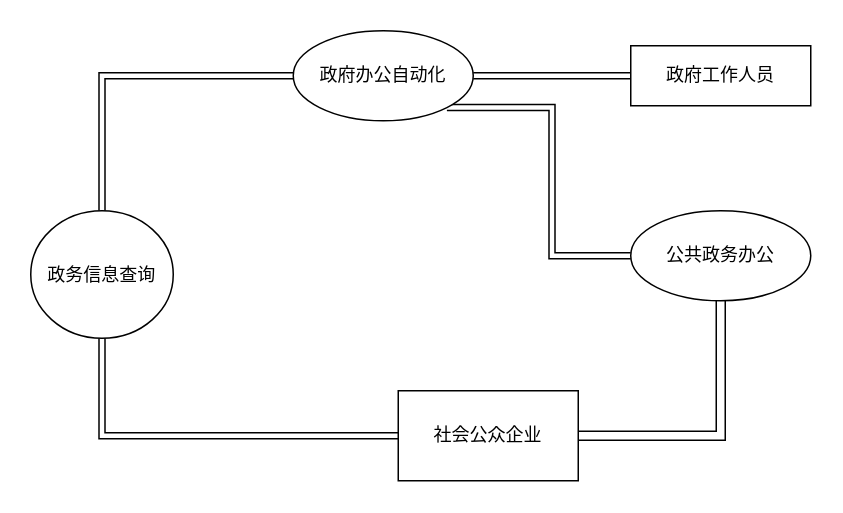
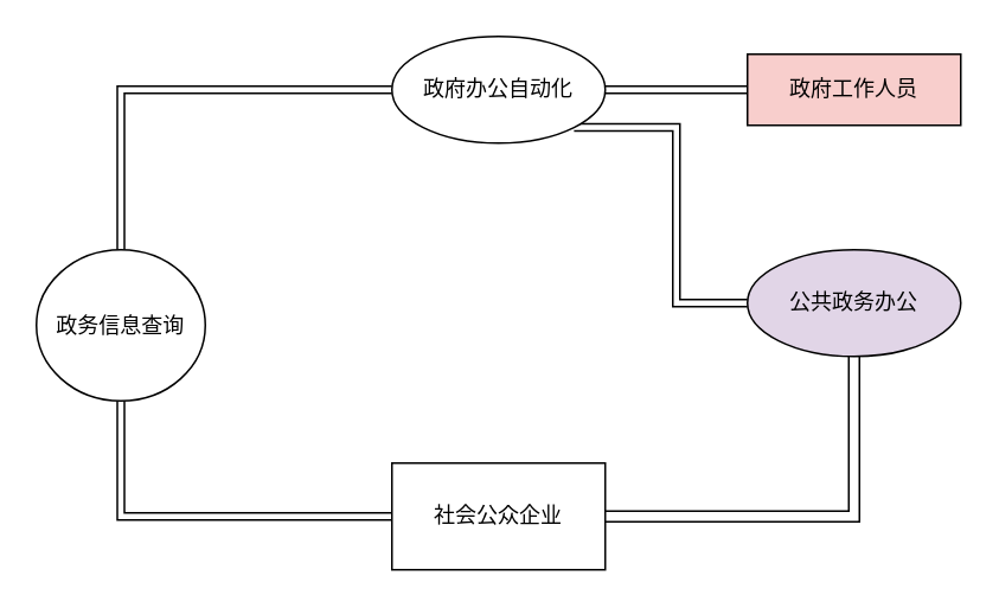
  <mxCell id="0" />
  <mxCell id="1" parent="0" />
  <mxCell id="2" style="edgeStyle=orthogonalEdgeStyle;shape=link;rounded=0;orthogonalLoop=1;jettySize=auto;html=1;" edge="1" parent="1" source="5" target="7"><mxGeometry relative="1" as="geometry" /></mxCell>
  <mxCell id="3" style="edgeStyle=orthogonalEdgeStyle;shape=link;rounded=0;orthogonalLoop=1;jettySize=auto;html=1;entryX=0;entryY=0.5;entryDx=0;entryDy=0;" edge="1" parent="1" source="5" target="11"><mxGeometry relative="1" as="geometry" /></mxCell>
  <mxCell id="4" style="edgeStyle=orthogonalEdgeStyle;shape=link;rounded=0;orthogonalLoop=1;jettySize=auto;html=1;exitX=1;exitY=1;exitDx=0;exitDy=0;entryX=0;entryY=0.5;entryDx=0;entryDy=0;" edge="1" parent="1" source="5" target="9"><mxGeometry relative="1" as="geometry" /></mxCell>
- <mxCell id="5" value="政府办公自动化" style="ellipse;whiteSpace=wrap;html=1;" vertex="1" parent="1"><mxGeometry x="195" y="20" width="120" height="60" as="geometry" /></mxCell>
+ <mxCell id="5" value="政府办公自动化" style="ellipse;whiteSpace=wrap;html=1;" vertex="1" parent="1"><mxGeometry x="220" y="20" width="120" height="60" as="geometry" /></mxCell>
  <mxCell id="6" style="edgeStyle=orthogonalEdgeStyle;shape=link;rounded=0;orthogonalLoop=1;jettySize=auto;html=1;entryX=0;entryY=0.5;entryDx=0;entryDy=0;exitX=0.5;exitY=1;exitDx=0;exitDy=0;" edge="1" parent="1" source="7" target="10"><mxGeometry relative="1" as="geometry" /></mxCell>
  <mxCell id="7" value="政务信息查询" style="ellipse;whiteSpace=wrap;html=1;" vertex="1" parent="1"><mxGeometry x="20" y="140" width="95" height="85" as="geometry" /></mxCell>
  <mxCell id="8" style="edgeStyle=orthogonalEdgeStyle;shape=link;rounded=0;orthogonalLoop=1;jettySize=auto;html=1;entryX=1;entryY=0.5;entryDx=0;entryDy=0;exitX=0.5;exitY=1;exitDx=0;exitDy=0;width=6;" edge="1" parent="1" source="9" target="10"><mxGeometry relative="1" as="geometry" /></mxCell>
- <mxCell id="9" value="公共政务办公" style="ellipse;whiteSpace=wrap;html=1;" vertex="1" parent="1"><mxGeometry x="420" y="140" width="120" height="60" as="geometry" /></mxCell>
- <mxCell id="10" value="社会公众企业" style="whiteSpace=wrap;html=1;" vertex="1" parent="1"><mxGeometry x="265" y="260" width="120" height="60" as="geometry" /></mxCell>
- <mxCell id="11" value="政府工作人员" style="whiteSpace=wrap;html=1;" vertex="1" parent="1"><mxGeometry x="420" y="30" width="120" height="40" as="geometry" /></mxCell>
+ <mxCell id="9" value="公共政务办公" style="ellipse;whiteSpace=wrap;html=1;fillColor=#e1d5e7;" vertex="1" parent="1"><mxGeometry x="420" y="140" width="120" height="60" as="geometry" /></mxCell>
+ <mxCell id="10" value="社会公众企业" style="whiteSpace=wrap;html=1;" vertex="1" parent="1"><mxGeometry x="220" y="260" width="120" height="60" as="geometry" /></mxCell>
+ <mxCell id="11" value="政府工作人员" style="whiteSpace=wrap;html=1;fillColor=#f8cecc;" vertex="1" parent="1"><mxGeometry x="420" y="30" width="120" height="40" as="geometry" /></mxCell>
